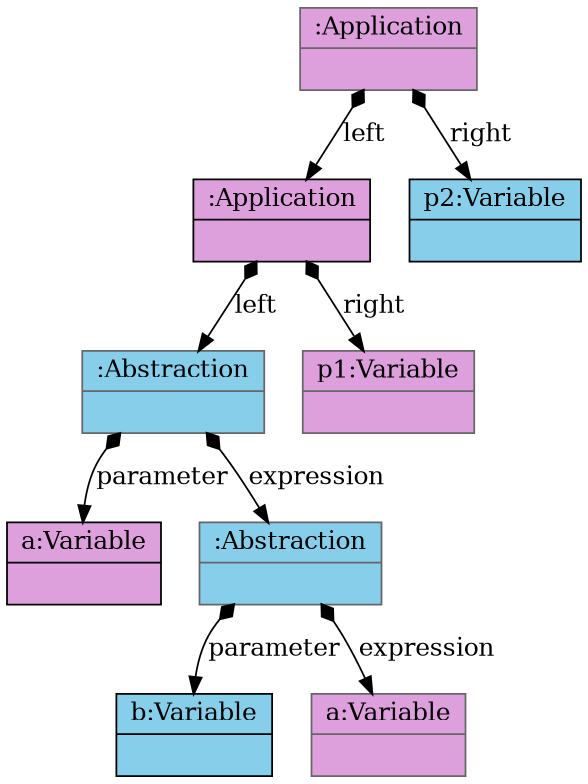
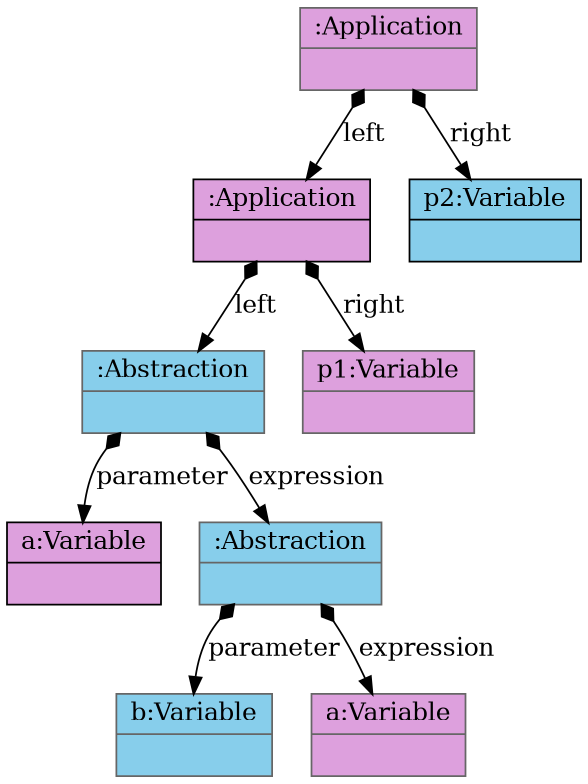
  digraph {
    fontname="Bitstream Vera Sans"
    fontsize=8
    nodesep=0.3
    node [fillcolor=plum shape=record style=filled color=gray40]
    edge [arrowtail=diamond dir=both]
    n1 [label="{:Application|}"]
    n2 [label="{:Application|}" color=black]
    n3 [fillcolor=skyblue label="{p2:Variable|}" color=black]
    n4 [fillcolor=skyblue label="{:Abstraction|}"]
    n5 [label="{p1:Variable|}"]
    n6 [label="{a:Variable|}" color=black]
    n7 [fillcolor=skyblue label="{:Abstraction|}"]
-   n8 [fillcolor=skyblue label="{b:Variable|}" color=black]
+   n8 [fillcolor=skyblue label="{b:Variable|}"]
    n9 [label="{a:Variable|}"]
    n1 -> n2 [label=left]
    n1 -> n3 [label=right]
    n2 -> n4 [label=left]
    n2 -> n5 [label=right]
    n4 -> n6 [label=parameter]
    n4 -> n7 [label=expression]
    n7 -> n8 [label=parameter]
    n7 -> n9 [label=expression]
  }
